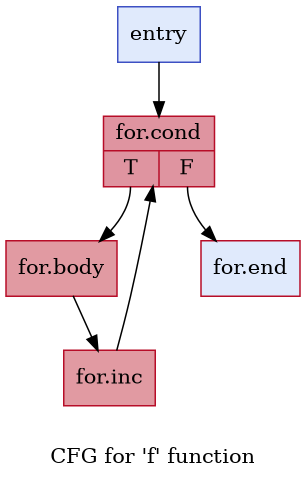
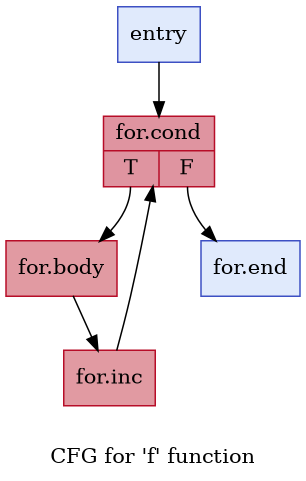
  digraph {
    label="CFG for 'f' function"
    node [color="#b70d28ff" fillcolor="#b9d0f970" shape=record style=filled]
    n1 [color="#3d50c3ff" label="{entry}"]
    n2 [fillcolor="#b70d2870" label="{for.cond|{<s0>T|<s1>F}}"]
    n3 [fillcolor="#bb1b2c70" label="{for.body}"]
-   n4 [label="{for.end}"]
+   n4 [color="#3d50c3ff" label="{for.end}"]
    n5 [fillcolor="#bb1b2c70" label="{for.inc}"]
    n1 -> n2
    n2 -> n3 [tailport=s0]
    n2 -> n4 [tailport=s1]
    n3 -> n5
    n5 -> n2
  }
